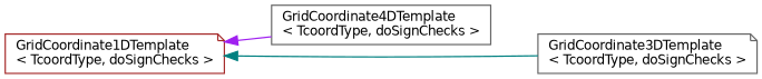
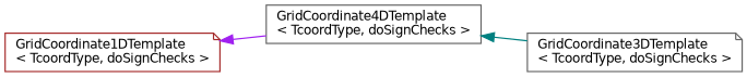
  digraph {
    rankdir=LR
    node [color=gray40 fillcolor=white fontname=Helvetica fontsize=10 shape=note style=filled]
    edge [dir=back fontname=Helvetica fontsize=10 labelfontname=Helvetica labelfontsize=10 style=solid]
    n1 [color=brown height=0.2 label="GridCoordinate1DTemplate\l\< TcoordType, doSignChecks \>" width=0.4]
    n2 [height=0.2 label="GridCoordinate4DTemplate\l\< TcoordType, doSignChecks \>" shape=box width=0.4]
    n3 [height=0.2 label="GridCoordinate3DTemplate\l\< TcoordType, doSignChecks \>" width=0.4]
    n1 -> n2 [color=purple]
-   n1 -> n3 [color=teal]
+   n2 -> n3 [color=teal]
  }
